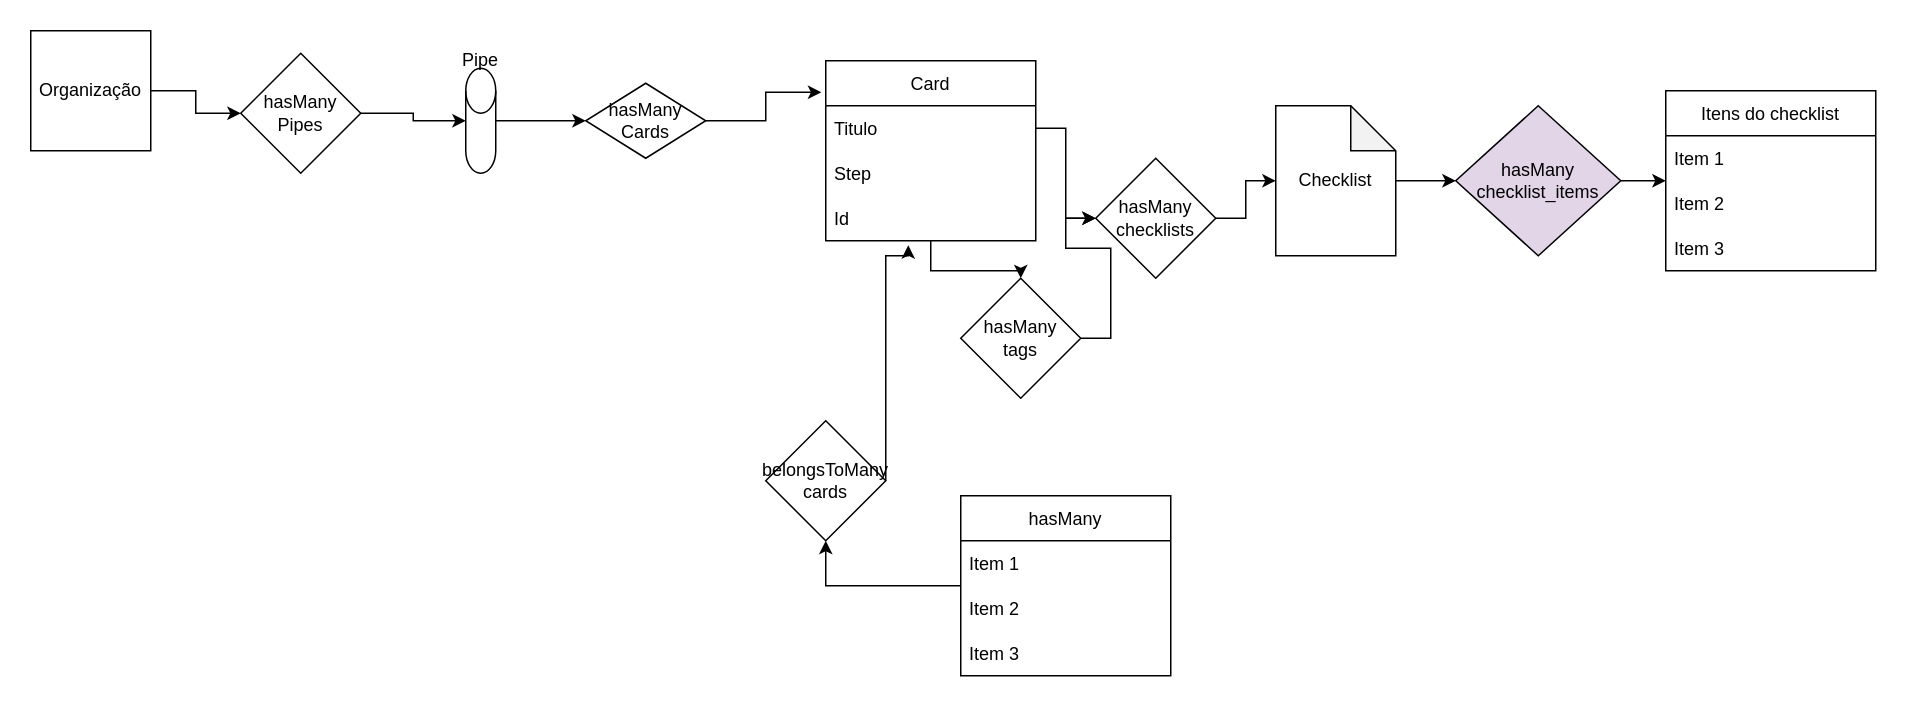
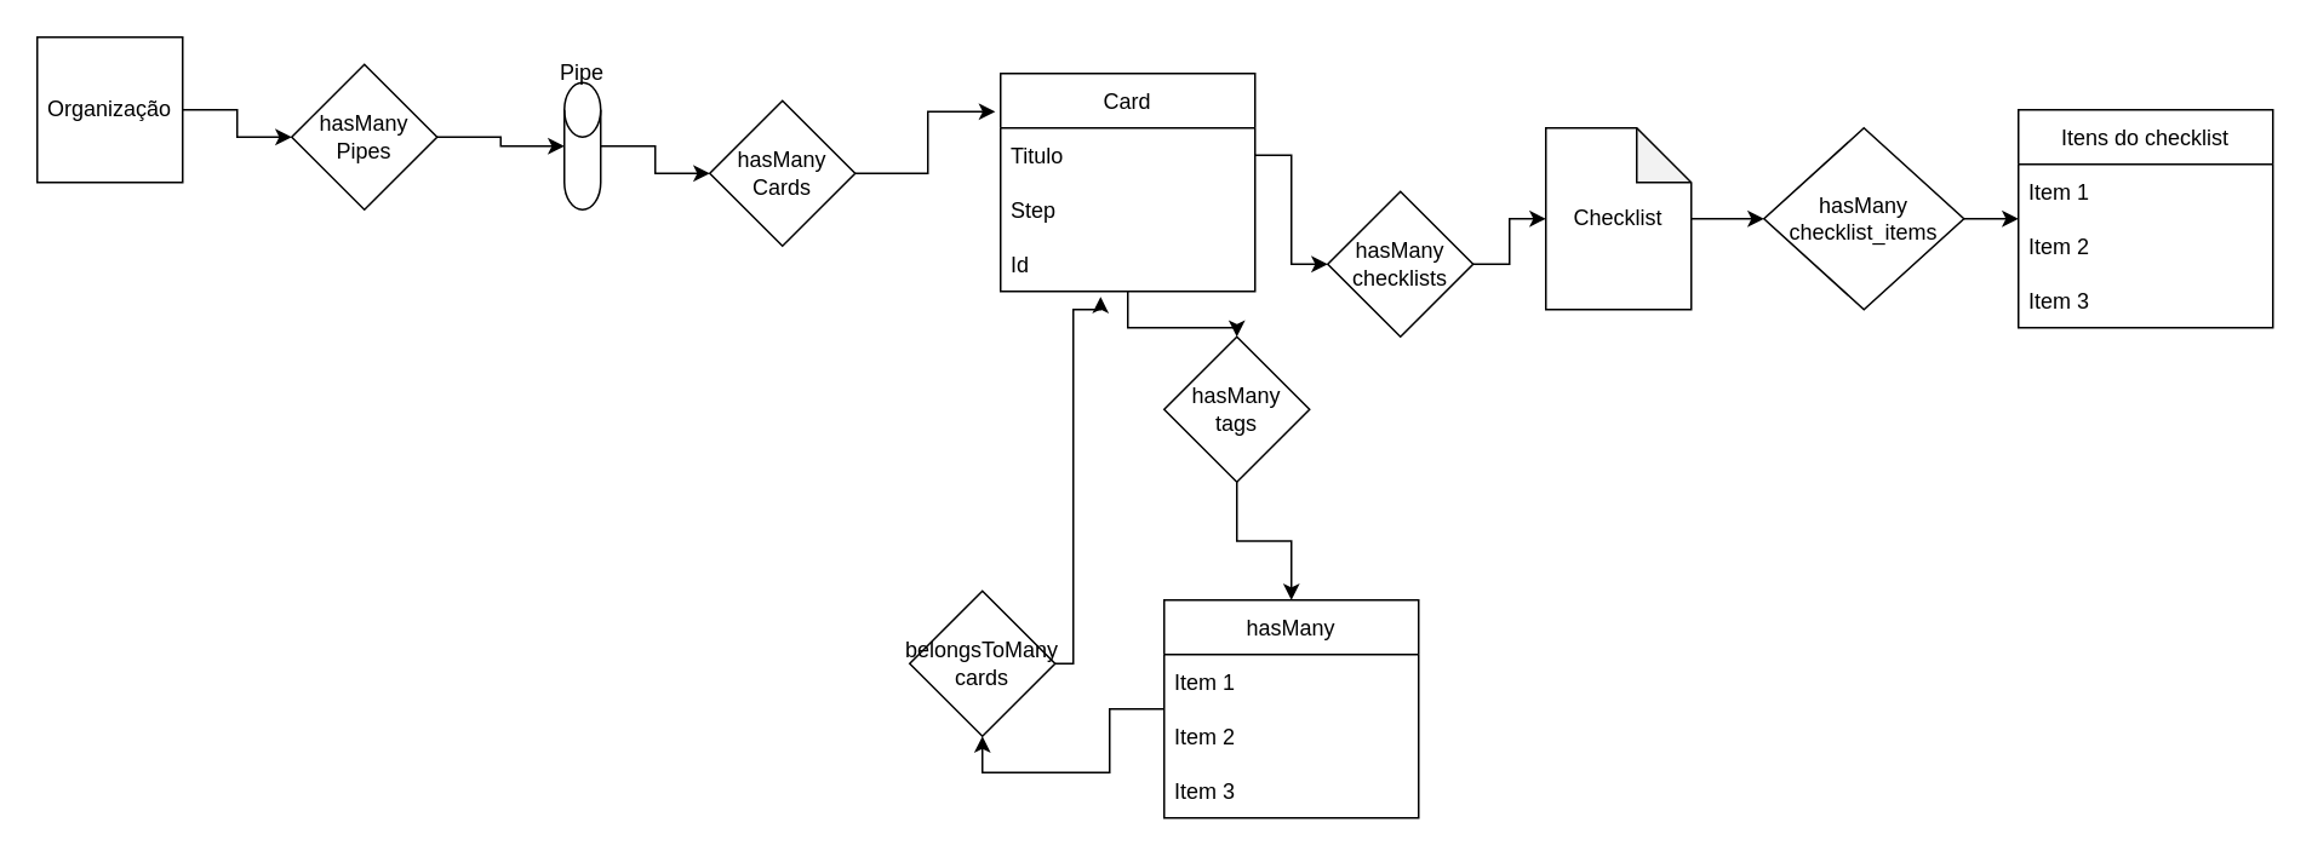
  <mxCell id="0" />
  <mxCell id="1" parent="0" />
  <mxCell id="2" style="edgeStyle=orthogonalEdgeStyle;rounded=0;orthogonalLoop=1;jettySize=auto;html=1;entryX=0;entryY=0.5;entryDx=0;entryDy=0;" edge="1" parent="1" source="3" target="33"><mxGeometry relative="1" as="geometry" /></mxCell>
  <mxCell id="3" value="Organização" style="whiteSpace=wrap;html=1;aspect=fixed;" vertex="1" parent="1"><mxGeometry x="20" y="20" width="80" height="80" as="geometry" /></mxCell>
  <mxCell id="4" value="" style="edgeStyle=orthogonalEdgeStyle;rounded=0;orthogonalLoop=1;jettySize=auto;html=1;" edge="1" parent="1" source="5" target="31"><mxGeometry relative="1" as="geometry" /></mxCell>
  <mxCell id="5" value="" style="shape=cylinder3;whiteSpace=wrap;html=1;boundedLbl=1;backgroundOutline=1;size=15;" vertex="1" parent="1"><mxGeometry x="310" y="45" width="20" height="70" as="geometry" /></mxCell>
  <mxCell id="6" value="Pipe" style="text;html=1;strokeColor=none;fillColor=none;align=center;verticalAlign=middle;whiteSpace=wrap;rounded=0;" vertex="1" parent="1"><mxGeometry x="290" y="25" width="60" height="30" as="geometry" /></mxCell>
  <mxCell id="7" style="edgeStyle=orthogonalEdgeStyle;rounded=0;orthogonalLoop=1;jettySize=auto;html=1;entryX=0.5;entryY=0;entryDx=0;entryDy=0;" edge="1" parent="1" source="8" target="16"><mxGeometry relative="1" as="geometry" /></mxCell>
  <mxCell id="8" value="Card" style="swimlane;fontStyle=0;childLayout=stackLayout;horizontal=1;startSize=30;horizontalStack=0;resizeParent=1;resizeParentMax=0;resizeLast=0;collapsible=1;marginBottom=0;" vertex="1" parent="1"><mxGeometry x="550" y="40" width="140" height="120" as="geometry" /></mxCell>
  <mxCell id="9" value="Titulo" style="text;strokeColor=none;fillColor=none;align=left;verticalAlign=middle;spacingLeft=4;spacingRight=4;overflow=hidden;points=[[0,0.5],[1,0.5]];portConstraint=eastwest;rotatable=0;" vertex="1" parent="8"><mxGeometry y="30" width="140" height="30" as="geometry" /></mxCell>
  <mxCell id="10" value="Step" style="text;strokeColor=none;fillColor=none;align=left;verticalAlign=middle;spacingLeft=4;spacingRight=4;overflow=hidden;points=[[0,0.5],[1,0.5]];portConstraint=eastwest;rotatable=0;" vertex="1" parent="8"><mxGeometry y="60" width="140" height="30" as="geometry" /></mxCell>
  <mxCell id="11" value="Id" style="text;strokeColor=none;fillColor=none;align=left;verticalAlign=middle;spacingLeft=4;spacingRight=4;overflow=hidden;points=[[0,0.5],[1,0.5]];portConstraint=eastwest;rotatable=0;" vertex="1" parent="8"><mxGeometry y="90" width="140" height="30" as="geometry" /></mxCell>
  <mxCell id="12" style="edgeStyle=orthogonalEdgeStyle;rounded=0;orthogonalLoop=1;jettySize=auto;html=1;" edge="1" parent="1" source="13" target="23"><mxGeometry relative="1" as="geometry" /></mxCell>
  <mxCell id="13" value="&lt;div&gt;hasMany&lt;/div&gt;&lt;div&gt;checklists&lt;br&gt;&lt;/div&gt;" style="rhombus;whiteSpace=wrap;html=1;" vertex="1" parent="1"><mxGeometry x="730" y="105" width="80" height="80" as="geometry" /></mxCell>
  <mxCell id="14" style="edgeStyle=orthogonalEdgeStyle;rounded=0;orthogonalLoop=1;jettySize=auto;html=1;entryX=0;entryY=0.5;entryDx=0;entryDy=0;" edge="1" parent="1" source="9" target="13"><mxGeometry relative="1" as="geometry" /></mxCell>
- <mxCell id="15" style="edgeStyle=orthogonalEdgeStyle;rounded=0;orthogonalLoop=1;jettySize=auto;html=1;" edge="1" parent="1" source="16" target="13"><mxGeometry relative="1" as="geometry"><mxPoint x="695" y="310" as="targetPoint" /></mxGeometry></mxCell>
+ <mxCell id="15" style="edgeStyle=orthogonalEdgeStyle;rounded=0;orthogonalLoop=1;jettySize=auto;html=1;entryX=0.5;entryY=0;entryDx=0;entryDy=0;" edge="1" parent="1" source="16" target="18"><mxGeometry relative="1" as="geometry"><mxPoint x="695" y="310" as="targetPoint" /></mxGeometry></mxCell>
  <mxCell id="16" value="&lt;div&gt;hasMany&lt;/div&gt;tags" style="rhombus;whiteSpace=wrap;html=1;" vertex="1" parent="1"><mxGeometry x="640" y="185" width="80" height="80" as="geometry" /></mxCell>
  <mxCell id="17" style="edgeStyle=orthogonalEdgeStyle;rounded=0;orthogonalLoop=1;jettySize=auto;html=1;entryX=0.5;entryY=1;entryDx=0;entryDy=0;" edge="1" parent="1" source="18" target="35"><mxGeometry relative="1" as="geometry" /></mxCell>
  <mxCell id="18" value="hasMany" style="swimlane;fontStyle=0;childLayout=stackLayout;horizontal=1;startSize=30;horizontalStack=0;resizeParent=1;resizeParentMax=0;resizeLast=0;collapsible=1;marginBottom=0;" vertex="1" parent="1"><mxGeometry x="640" y="330" width="140" height="120" as="geometry" /></mxCell>
  <mxCell id="19" value="Item 1" style="text;strokeColor=none;fillColor=none;align=left;verticalAlign=middle;spacingLeft=4;spacingRight=4;overflow=hidden;points=[[0,0.5],[1,0.5]];portConstraint=eastwest;rotatable=0;" vertex="1" parent="18"><mxGeometry y="30" width="140" height="30" as="geometry" /></mxCell>
  <mxCell id="20" value="Item 2" style="text;strokeColor=none;fillColor=none;align=left;verticalAlign=middle;spacingLeft=4;spacingRight=4;overflow=hidden;points=[[0,0.5],[1,0.5]];portConstraint=eastwest;rotatable=0;" vertex="1" parent="18"><mxGeometry y="60" width="140" height="30" as="geometry" /></mxCell>
  <mxCell id="21" value="Item 3" style="text;strokeColor=none;fillColor=none;align=left;verticalAlign=middle;spacingLeft=4;spacingRight=4;overflow=hidden;points=[[0,0.5],[1,0.5]];portConstraint=eastwest;rotatable=0;" vertex="1" parent="18"><mxGeometry y="90" width="140" height="30" as="geometry" /></mxCell>
  <mxCell id="22" style="edgeStyle=orthogonalEdgeStyle;rounded=0;orthogonalLoop=1;jettySize=auto;html=1;" edge="1" parent="1" source="23" target="29"><mxGeometry relative="1" as="geometry" /></mxCell>
  <mxCell id="23" value="Checklist" style="shape=note;whiteSpace=wrap;html=1;backgroundOutline=1;darkOpacity=0.05;" vertex="1" parent="1"><mxGeometry x="850" y="70" width="80" height="100" as="geometry" /></mxCell>
  <mxCell id="24" value="Itens do checklist" style="swimlane;fontStyle=0;childLayout=stackLayout;horizontal=1;startSize=30;horizontalStack=0;resizeParent=1;resizeParentMax=0;resizeLast=0;collapsible=1;marginBottom=0;" vertex="1" parent="1"><mxGeometry x="1110" y="60" width="140" height="120" as="geometry" /></mxCell>
  <mxCell id="25" value="Item 1" style="text;strokeColor=none;fillColor=none;align=left;verticalAlign=middle;spacingLeft=4;spacingRight=4;overflow=hidden;points=[[0,0.5],[1,0.5]];portConstraint=eastwest;rotatable=0;" vertex="1" parent="24"><mxGeometry y="30" width="140" height="30" as="geometry" /></mxCell>
  <mxCell id="26" value="Item 2" style="text;strokeColor=none;fillColor=none;align=left;verticalAlign=middle;spacingLeft=4;spacingRight=4;overflow=hidden;points=[[0,0.5],[1,0.5]];portConstraint=eastwest;rotatable=0;" vertex="1" parent="24"><mxGeometry y="60" width="140" height="30" as="geometry" /></mxCell>
  <mxCell id="27" value="Item 3" style="text;strokeColor=none;fillColor=none;align=left;verticalAlign=middle;spacingLeft=4;spacingRight=4;overflow=hidden;points=[[0,0.5],[1,0.5]];portConstraint=eastwest;rotatable=0;" vertex="1" parent="24"><mxGeometry y="90" width="140" height="30" as="geometry" /></mxCell>
  <mxCell id="28" style="edgeStyle=orthogonalEdgeStyle;rounded=0;orthogonalLoop=1;jettySize=auto;html=1;" edge="1" parent="1" source="29" target="24"><mxGeometry relative="1" as="geometry" /></mxCell>
- <mxCell id="29" value="&lt;div&gt;hasMany&lt;/div&gt;checklist_items" style="rhombus;whiteSpace=wrap;html=1;fillColor=#e1d5e7;" vertex="1" parent="1"><mxGeometry x="970" y="70" width="110" height="100" as="geometry" /></mxCell>
+ <mxCell id="29" value="&lt;div&gt;hasMany&lt;/div&gt;checklist_items" style="rhombus;whiteSpace=wrap;html=1;" vertex="1" parent="1"><mxGeometry x="970" y="70" width="110" height="100" as="geometry" /></mxCell>
  <mxCell id="30" style="edgeStyle=orthogonalEdgeStyle;rounded=0;orthogonalLoop=1;jettySize=auto;html=1;entryX=-0.021;entryY=0.175;entryDx=0;entryDy=0;entryPerimeter=0;" edge="1" parent="1" source="31" target="8"><mxGeometry relative="1" as="geometry" /></mxCell>
- <mxCell id="31" value="&lt;div&gt;hasMany&lt;/div&gt;&lt;div&gt;Cards&lt;br&gt;&lt;/div&gt;" style="rhombus;whiteSpace=wrap;html=1;" vertex="1" parent="1"><mxGeometry x="390" y="55" width="80" height="50" as="geometry" /></mxCell>
+ <mxCell id="31" value="&lt;div&gt;hasMany&lt;/div&gt;&lt;div&gt;Cards&lt;br&gt;&lt;/div&gt;" style="rhombus;whiteSpace=wrap;html=1;" vertex="1" parent="1"><mxGeometry x="390" y="55" width="80" height="80" as="geometry" /></mxCell>
  <mxCell id="32" style="edgeStyle=orthogonalEdgeStyle;rounded=0;orthogonalLoop=1;jettySize=auto;html=1;entryX=0;entryY=0.5;entryDx=0;entryDy=0;entryPerimeter=0;" edge="1" parent="1" source="33" target="5"><mxGeometry relative="1" as="geometry" /></mxCell>
  <mxCell id="33" value="&lt;div&gt;hasMany&lt;/div&gt;&lt;div&gt;Pipes&lt;br&gt;&lt;/div&gt;" style="rhombus;whiteSpace=wrap;html=1;" vertex="1" parent="1"><mxGeometry x="160" y="35" width="80" height="80" as="geometry" /></mxCell>
  <mxCell id="34" style="edgeStyle=orthogonalEdgeStyle;rounded=0;orthogonalLoop=1;jettySize=auto;html=1;entryX=0.393;entryY=1.1;entryDx=0;entryDy=0;entryPerimeter=0;" edge="1" parent="1" source="35" target="11"><mxGeometry relative="1" as="geometry"><mxPoint x="650" y="170" as="targetPoint" /><Array as="points"><mxPoint x="590" y="170" /><mxPoint x="605" y="170" /></Array></mxGeometry></mxCell>
- <mxCell id="35" value="&lt;div&gt;belongsToMany&lt;/div&gt;cards" style="rhombus;whiteSpace=wrap;html=1;" vertex="1" parent="1"><mxGeometry x="510" y="280" width="80" height="80" as="geometry" /></mxCell>
+ <mxCell id="35" value="&lt;div&gt;belongsToMany&lt;/div&gt;cards" style="rhombus;whiteSpace=wrap;html=1;" vertex="1" parent="1"><mxGeometry x="500" y="325" width="80" height="80" as="geometry" /></mxCell>
